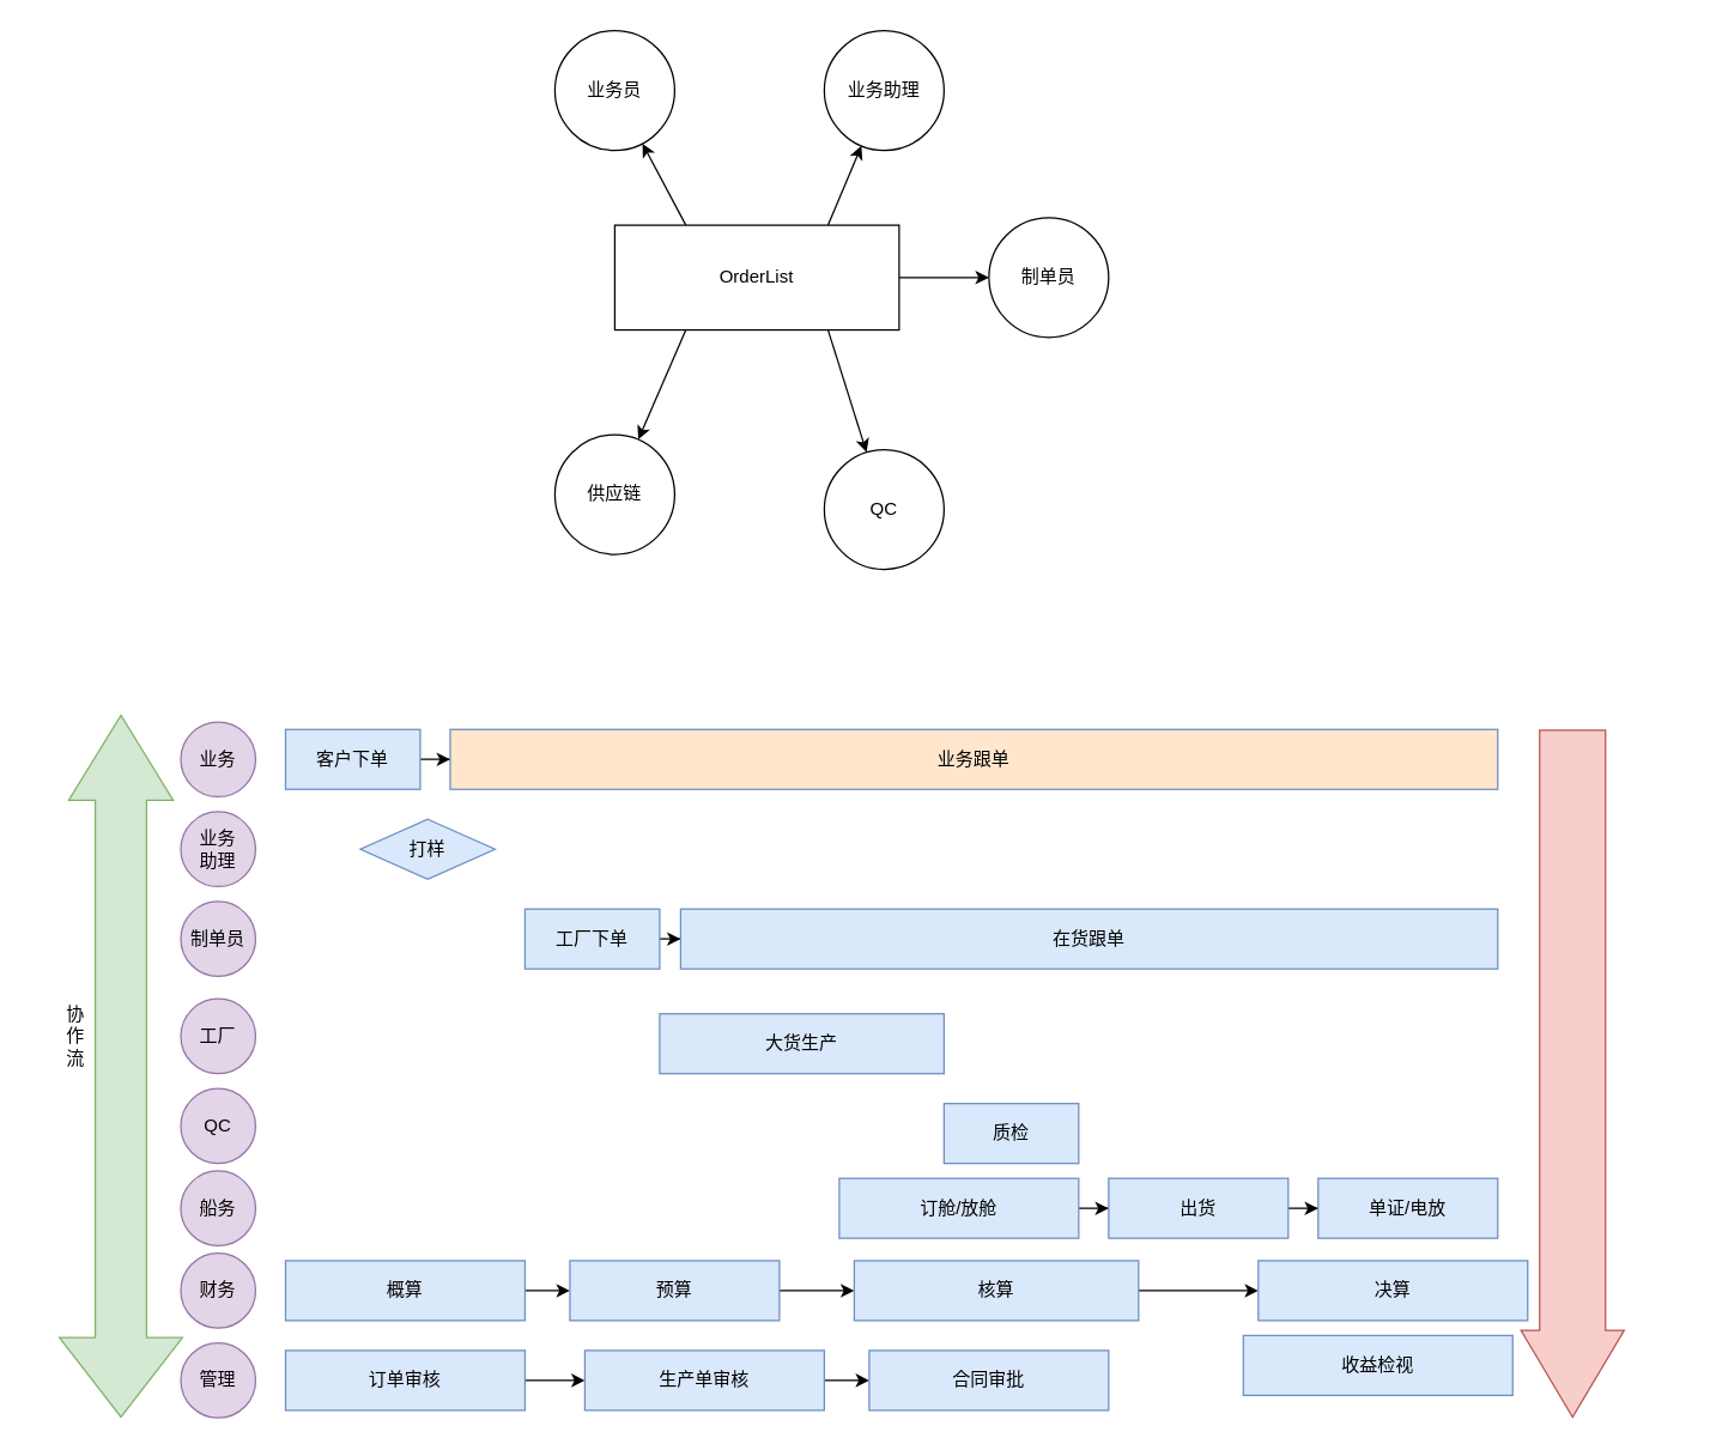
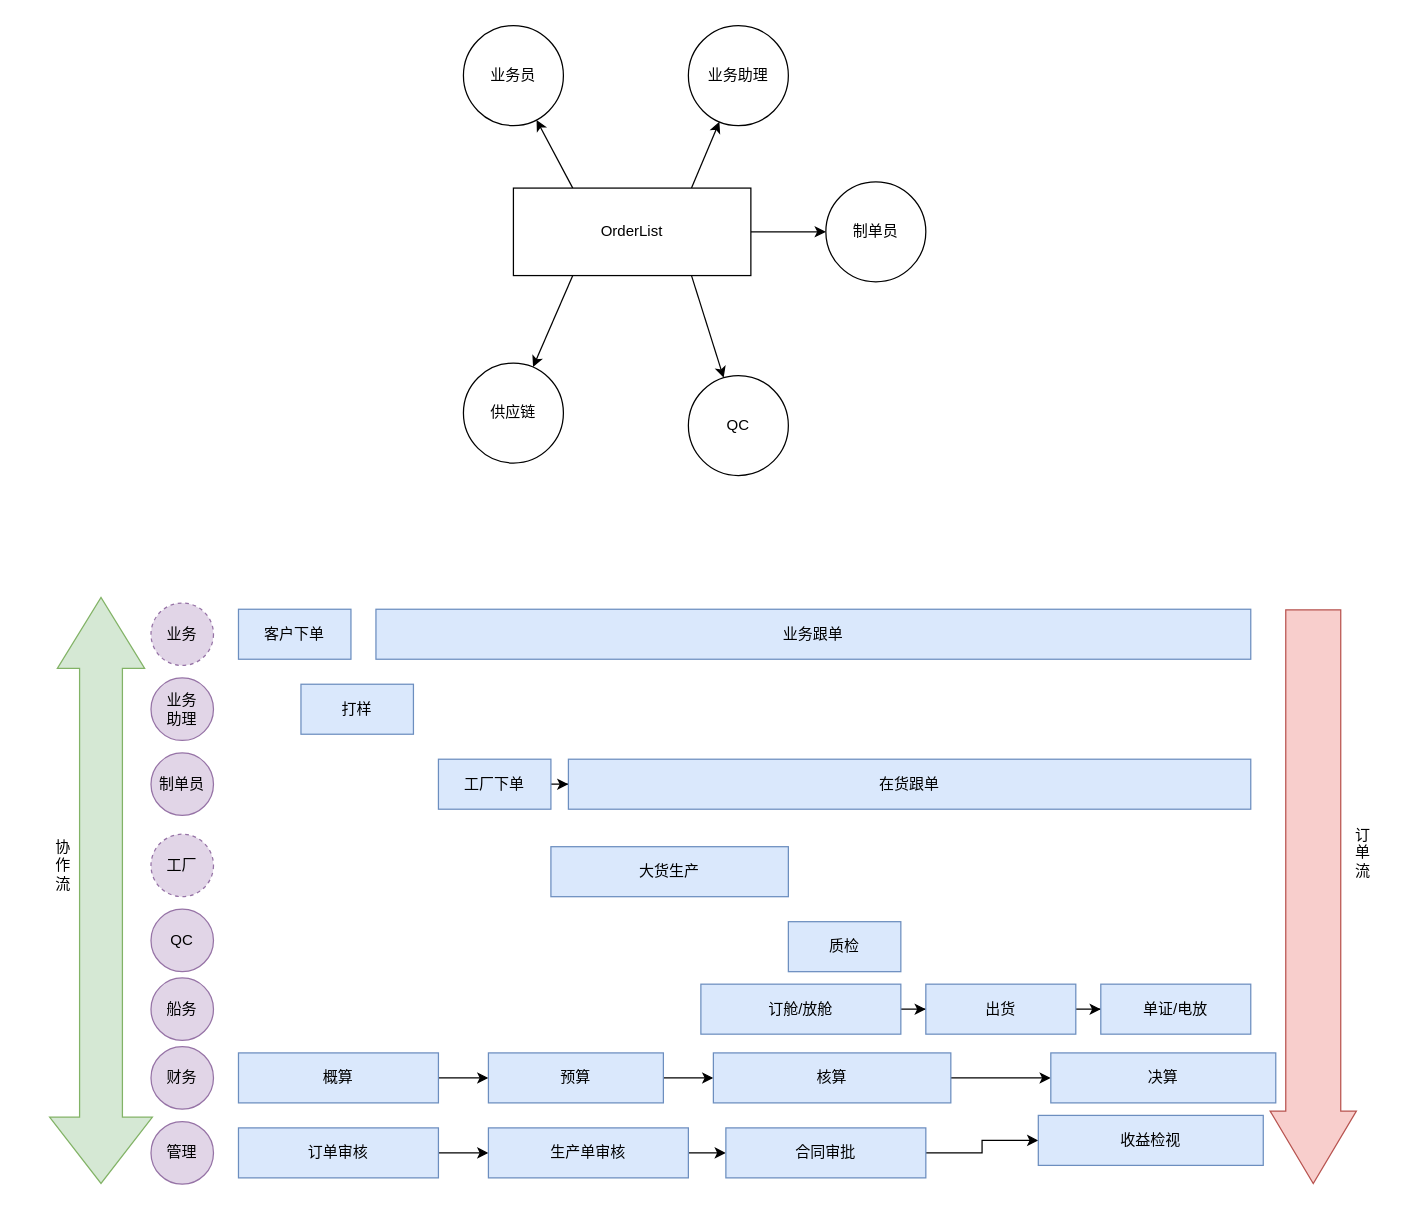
  <mxCell id="0" />
  <mxCell id="1" parent="0" />
  <mxCell id="2" style="rounded=0;orthogonalLoop=1;jettySize=auto;html=1;exitX=0.25;exitY=0;exitDx=0;exitDy=0;" edge="1" parent="1" source="7" target="8"><mxGeometry relative="1" as="geometry" /></mxCell>
  <mxCell id="3" style="rounded=0;orthogonalLoop=1;jettySize=auto;html=1;exitX=0.75;exitY=0;exitDx=0;exitDy=0;" edge="1" parent="1" source="7" target="9"><mxGeometry relative="1" as="geometry" /></mxCell>
  <mxCell id="4" style="edgeStyle=orthogonalEdgeStyle;rounded=0;orthogonalLoop=1;jettySize=auto;html=1;exitX=1;exitY=0.5;exitDx=0;exitDy=0;" edge="1" parent="1" source="7" target="10"><mxGeometry relative="1" as="geometry" /></mxCell>
  <mxCell id="5" style="rounded=0;orthogonalLoop=1;jettySize=auto;html=1;exitX=0.75;exitY=1;exitDx=0;exitDy=0;" edge="1" parent="1" source="7" target="11"><mxGeometry relative="1" as="geometry" /></mxCell>
  <mxCell id="6" style="rounded=0;orthogonalLoop=1;jettySize=auto;html=1;exitX=0.25;exitY=1;exitDx=0;exitDy=0;" edge="1" parent="1" source="7" target="12"><mxGeometry relative="1" as="geometry" /></mxCell>
  <mxCell id="7" value="OrderList" style="rounded=0;whiteSpace=wrap;html=1;" vertex="1" parent="1"><mxGeometry x="410" y="150" width="190" height="70" as="geometry" /></mxCell>
  <mxCell id="8" value="业务员" style="ellipse;whiteSpace=wrap;html=1;aspect=fixed;" vertex="1" parent="1"><mxGeometry x="370" y="20" width="80" height="80" as="geometry" /></mxCell>
  <mxCell id="9" value="业务助理" style="ellipse;whiteSpace=wrap;html=1;aspect=fixed;" vertex="1" parent="1"><mxGeometry x="550" y="20" width="80" height="80" as="geometry" /></mxCell>
  <mxCell id="10" value="制单员" style="ellipse;whiteSpace=wrap;html=1;aspect=fixed;" vertex="1" parent="1"><mxGeometry x="660" y="145" width="80" height="80" as="geometry" /></mxCell>
  <mxCell id="11" value="QC" style="ellipse;whiteSpace=wrap;html=1;aspect=fixed;" vertex="1" parent="1"><mxGeometry x="550" y="300" width="80" height="80" as="geometry" /></mxCell>
  <mxCell id="12" value="供应链" style="ellipse;whiteSpace=wrap;html=1;aspect=fixed;" vertex="1" parent="1"><mxGeometry x="370" y="290" width="80" height="80" as="geometry" /></mxCell>
- <mxCell id="13" style="edgeStyle=orthogonalEdgeStyle;rounded=0;orthogonalLoop=1;jettySize=auto;html=1;entryX=0;entryY=0.5;entryDx=0;entryDy=0;" edge="1" parent="1" source="14" target="26"><mxGeometry relative="1" as="geometry" /></mxCell>
  <mxCell id="14" value="客户下单" style="rounded=0;whiteSpace=wrap;html=1;fillColor=#dae8fc;strokeColor=#6c8ebf;" vertex="1" parent="1"><mxGeometry x="190" y="487" width="90" height="40" as="geometry" /></mxCell>
  <mxCell id="15" style="edgeStyle=orthogonalEdgeStyle;rounded=0;orthogonalLoop=1;jettySize=auto;html=1;" edge="1" parent="1" source="16" target="21"><mxGeometry relative="1" as="geometry" /></mxCell>
  <mxCell id="16" value="工厂下单" style="rounded=0;whiteSpace=wrap;html=1;fillColor=#dae8fc;strokeColor=#6c8ebf;" vertex="1" parent="1"><mxGeometry x="350" y="607" width="90" height="40" as="geometry" /></mxCell>
  <mxCell id="17" value="大货生产" style="rounded=0;whiteSpace=wrap;html=1;fillColor=#dae8fc;strokeColor=#6c8ebf;" vertex="1" parent="1"><mxGeometry x="440" y="677" width="190" height="40" as="geometry" /></mxCell>
  <mxCell id="18" value="质检" style="rounded=0;whiteSpace=wrap;html=1;fillColor=#dae8fc;strokeColor=#6c8ebf;" vertex="1" parent="1"><mxGeometry x="630" y="737" width="90" height="40" as="geometry" /></mxCell>
  <mxCell id="19" style="edgeStyle=orthogonalEdgeStyle;rounded=0;orthogonalLoop=1;jettySize=auto;html=1;entryX=0;entryY=0.5;entryDx=0;entryDy=0;" edge="1" parent="1" source="20" target="24"><mxGeometry relative="1" as="geometry" /></mxCell>
  <mxCell id="20" value="订舱/放舱" style="rounded=0;whiteSpace=wrap;html=1;fillColor=#dae8fc;strokeColor=#6c8ebf;" vertex="1" parent="1"><mxGeometry x="560" y="787" width="160" height="40" as="geometry" /></mxCell>
  <mxCell id="21" value="在货跟单" style="rounded=0;whiteSpace=wrap;html=1;fillColor=#dae8fc;strokeColor=#6c8ebf;" vertex="1" parent="1"><mxGeometry x="454" y="607" width="546" height="40" as="geometry" /></mxCell>
- <mxCell id="22" value="打样" style="rhombus;whiteSpace=wrap;html=1;fillColor=#dae8fc;strokeColor=#6c8ebf;" vertex="1" parent="1"><mxGeometry x="240" y="547" width="90" height="40" as="geometry" /></mxCell>
+ <mxCell id="22" value="打样" style="rounded=0;whiteSpace=wrap;html=1;fillColor=#dae8fc;strokeColor=#6c8ebf;" vertex="1" parent="1"><mxGeometry x="240" y="547" width="90" height="40" as="geometry" /></mxCell>
  <mxCell id="23" style="edgeStyle=orthogonalEdgeStyle;rounded=0;orthogonalLoop=1;jettySize=auto;html=1;entryX=0;entryY=0.5;entryDx=0;entryDy=0;" edge="1" parent="1" source="24" target="25"><mxGeometry relative="1" as="geometry" /></mxCell>
  <mxCell id="24" value="出货" style="rounded=0;whiteSpace=wrap;html=1;fillColor=#dae8fc;strokeColor=#6c8ebf;" vertex="1" parent="1"><mxGeometry x="740" y="787" width="120" height="40" as="geometry" /></mxCell>
  <mxCell id="25" value="单证/电放" style="rounded=0;whiteSpace=wrap;html=1;fillColor=#dae8fc;strokeColor=#6c8ebf;" vertex="1" parent="1"><mxGeometry x="880" y="787" width="120" height="40" as="geometry" /></mxCell>
- <mxCell id="26" value="业务跟单" style="rounded=0;whiteSpace=wrap;html=1;fillColor=#ffe6cc;strokeColor=#6c8ebf;" vertex="1" parent="1"><mxGeometry x="300" y="487" width="700" height="40" as="geometry" /></mxCell>
- <mxCell id="27" value="业务" style="ellipse;whiteSpace=wrap;html=1;aspect=fixed;fillColor=#e1d5e7;strokeColor=#9673a6;" vertex="1" parent="1"><mxGeometry x="120" y="482" width="50" height="50" as="geometry" /></mxCell>
+ <mxCell id="26" value="业务跟单" style="rounded=0;whiteSpace=wrap;html=1;fillColor=#dae8fc;strokeColor=#6c8ebf;" vertex="1" parent="1"><mxGeometry x="300" y="487" width="700" height="40" as="geometry" /></mxCell>
+ <mxCell id="27" value="业务" style="ellipse;whiteSpace=wrap;html=1;aspect=fixed;fillColor=#e1d5e7;strokeColor=#9673a6;dashed=1;" vertex="1" parent="1"><mxGeometry x="120" y="482" width="50" height="50" as="geometry" /></mxCell>
  <mxCell id="28" value="业务&lt;div&gt;助理&lt;/div&gt;" style="ellipse;whiteSpace=wrap;html=1;aspect=fixed;fillColor=#e1d5e7;strokeColor=#9673a6;" vertex="1" parent="1"><mxGeometry x="120" y="542" width="50" height="50" as="geometry" /></mxCell>
  <mxCell id="29" value="制单员" style="ellipse;whiteSpace=wrap;html=1;aspect=fixed;fillColor=#e1d5e7;strokeColor=#9673a6;" vertex="1" parent="1"><mxGeometry x="120" y="602" width="50" height="50" as="geometry" /></mxCell>
- <mxCell id="30" value="工厂" style="ellipse;whiteSpace=wrap;html=1;aspect=fixed;fillColor=#e1d5e7;strokeColor=#9673a6;" vertex="1" parent="1"><mxGeometry x="120" y="667" width="50" height="50" as="geometry" /></mxCell>
+ <mxCell id="30" value="工厂" style="ellipse;whiteSpace=wrap;html=1;aspect=fixed;fillColor=#e1d5e7;strokeColor=#9673a6;dashed=1;" vertex="1" parent="1"><mxGeometry x="120" y="667" width="50" height="50" as="geometry" /></mxCell>
  <mxCell id="31" value="QC" style="ellipse;whiteSpace=wrap;html=1;aspect=fixed;fillColor=#e1d5e7;strokeColor=#9673a6;" vertex="1" parent="1"><mxGeometry x="120" y="727" width="50" height="50" as="geometry" /></mxCell>
  <mxCell id="32" value="船务" style="ellipse;whiteSpace=wrap;html=1;aspect=fixed;fillColor=#e1d5e7;strokeColor=#9673a6;" vertex="1" parent="1"><mxGeometry x="120" y="782" width="50" height="50" as="geometry" /></mxCell>
  <mxCell id="33" value="财务" style="ellipse;whiteSpace=wrap;html=1;aspect=fixed;fillColor=#e1d5e7;strokeColor=#9673a6;" vertex="1" parent="1"><mxGeometry x="120" y="837" width="50" height="50" as="geometry" /></mxCell>
  <mxCell id="34" style="edgeStyle=orthogonalEdgeStyle;rounded=0;orthogonalLoop=1;jettySize=auto;html=1;entryX=0;entryY=0.5;entryDx=0;entryDy=0;" edge="1" parent="1" source="35" target="37"><mxGeometry relative="1" as="geometry" /></mxCell>
  <mxCell id="35" value="概算" style="rounded=0;whiteSpace=wrap;html=1;fillColor=#dae8fc;strokeColor=#6c8ebf;" vertex="1" parent="1"><mxGeometry x="190" y="842" width="160" height="40" as="geometry" /></mxCell>
  <mxCell id="36" style="edgeStyle=orthogonalEdgeStyle;rounded=0;orthogonalLoop=1;jettySize=auto;html=1;entryX=0;entryY=0.5;entryDx=0;entryDy=0;" edge="1" parent="1" source="37" target="39"><mxGeometry relative="1" as="geometry" /></mxCell>
- <mxCell id="37" value="预算" style="rounded=0;whiteSpace=wrap;html=1;fillColor=#dae8fc;strokeColor=#6c8ebf;" vertex="1" parent="1"><mxGeometry x="380" y="842" width="140" height="40" as="geometry" /></mxCell>
+ <mxCell id="37" value="预算" style="rounded=0;whiteSpace=wrap;html=1;fillColor=#dae8fc;strokeColor=#6c8ebf;" vertex="1" parent="1"><mxGeometry x="390" y="842" width="140" height="40" as="geometry" /></mxCell>
  <mxCell id="38" style="edgeStyle=orthogonalEdgeStyle;rounded=0;orthogonalLoop=1;jettySize=auto;html=1;entryX=0;entryY=0.5;entryDx=0;entryDy=0;" edge="1" parent="1" source="39" target="40"><mxGeometry relative="1" as="geometry" /></mxCell>
  <mxCell id="39" value="核算" style="rounded=0;whiteSpace=wrap;html=1;fillColor=#dae8fc;strokeColor=#6c8ebf;" vertex="1" parent="1"><mxGeometry x="570" y="842" width="190" height="40" as="geometry" /></mxCell>
  <mxCell id="40" value="决算" style="rounded=0;whiteSpace=wrap;html=1;fillColor=#dae8fc;strokeColor=#6c8ebf;" vertex="1" parent="1"><mxGeometry x="840" y="842" width="180" height="40" as="geometry" /></mxCell>
  <mxCell id="41" value="管理" style="ellipse;whiteSpace=wrap;html=1;aspect=fixed;fillColor=#e1d5e7;strokeColor=#9673a6;" vertex="1" parent="1"><mxGeometry x="120" y="897" width="50" height="50" as="geometry" /></mxCell>
  <mxCell id="42" style="edgeStyle=orthogonalEdgeStyle;rounded=0;orthogonalLoop=1;jettySize=auto;html=1;entryX=0;entryY=0.5;entryDx=0;entryDy=0;" edge="1" parent="1" source="43" target="45"><mxGeometry relative="1" as="geometry" /></mxCell>
  <mxCell id="43" value="订单审核" style="rounded=0;whiteSpace=wrap;html=1;fillColor=#dae8fc;strokeColor=#6c8ebf;" vertex="1" parent="1"><mxGeometry x="190" y="902" width="160" height="40" as="geometry" /></mxCell>
  <mxCell id="44" style="edgeStyle=orthogonalEdgeStyle;rounded=0;orthogonalLoop=1;jettySize=auto;html=1;entryX=0;entryY=0.5;entryDx=0;entryDy=0;" edge="1" parent="1" source="45" target="47"><mxGeometry relative="1" as="geometry" /></mxCell>
  <mxCell id="45" value="生产单审核" style="rounded=0;whiteSpace=wrap;html=1;fillColor=#dae8fc;strokeColor=#6c8ebf;" vertex="1" parent="1"><mxGeometry x="390" y="902" width="160" height="40" as="geometry" /></mxCell>
+ <mxCell id="46" style="edgeStyle=orthogonalEdgeStyle;rounded=0;orthogonalLoop=1;jettySize=auto;html=1;entryX=0;entryY=0.5;entryDx=0;entryDy=0;" edge="1" parent="1" source="47" target="48"><mxGeometry relative="1" as="geometry" /></mxCell>
  <mxCell id="47" value="合同审批" style="rounded=0;whiteSpace=wrap;html=1;fillColor=#dae8fc;strokeColor=#6c8ebf;" vertex="1" parent="1"><mxGeometry x="580" y="902" width="160" height="40" as="geometry" /></mxCell>
  <mxCell id="48" value="收益检视" style="rounded=0;whiteSpace=wrap;html=1;fillColor=#dae8fc;strokeColor=#6c8ebf;" vertex="1" parent="1"><mxGeometry x="830" y="892" width="180" height="40" as="geometry" /></mxCell>
  <mxCell id="49" value="" style="shape=flexArrow;endArrow=classic;startArrow=classic;html=1;rounded=0;width=34.286;endSize=18.619;endWidth=34.558;startSize=17.357;startWidth=46.939;fillColor=#d5e8d4;strokeColor=#82b366;" edge="1" parent="1"><mxGeometry width="100" height="100" relative="1" as="geometry"><mxPoint x="80" y="947" as="sourcePoint" /><mxPoint x="80" y="477" as="targetPoint" /></mxGeometry></mxCell>
  <mxCell id="50" value="" style="shape=flexArrow;endArrow=classic;html=1;rounded=0;width=44;endSize=19;endWidth=24;fillColor=#f8cecc;strokeColor=#b85450;" edge="1" parent="1"><mxGeometry width="50" height="50" relative="1" as="geometry"><mxPoint x="1050" y="487" as="sourcePoint" /><mxPoint x="1050" y="947" as="targetPoint" /></mxGeometry></mxCell>
+ <mxCell id="51" value="订&lt;div&gt;单&lt;/div&gt;&lt;div&gt;流&lt;/div&gt;" style="text;html=1;align=center;verticalAlign=middle;whiteSpace=wrap;rounded=0;" vertex="1" parent="1"><mxGeometry x="1060" y="667" width="60" height="30" as="geometry" /></mxCell>
  <mxCell id="52" value="协&lt;div&gt;作&lt;/div&gt;&lt;div&gt;流&lt;/div&gt;" style="text;html=1;align=center;verticalAlign=middle;whiteSpace=wrap;rounded=0;" vertex="1" parent="1"><mxGeometry x="20" y="677" width="60" height="30" as="geometry" /></mxCell>
